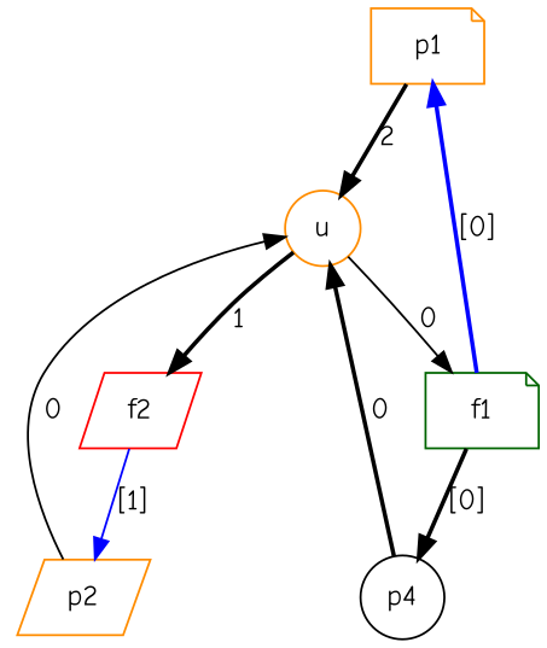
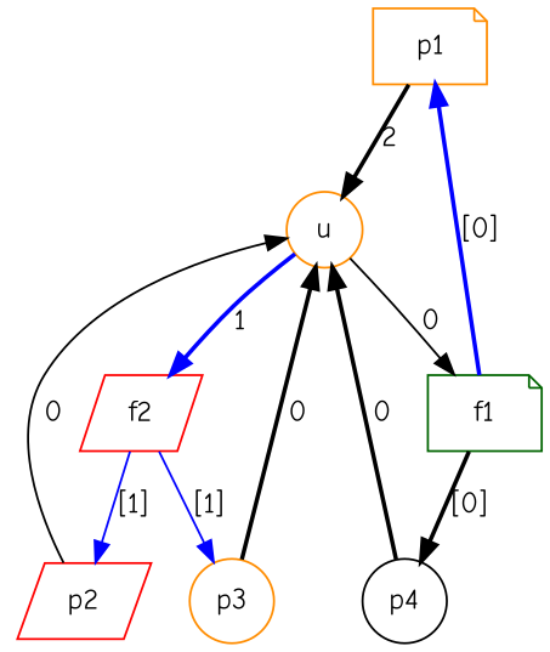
  digraph {
    fontname="Comic Neue"
    node [color=darkorange fontname="Comic Neue" shape=circle]
    edge [color=black fontname="Comic Neue" style=bold]
    p1 [shape=note]
    u
    f1 [color=darkgreen shape=note]
    f2 [color=red shape=parallelogram]
    p4 [color=black]
-   p2 [shape=parallelogram]
+   p2 [color=red shape=parallelogram]
+   p3
    p1 -> u [label=2]
    u -> f1 [label=0 style=solid]
-   u -> f2 [label=1]
+   u -> f2 [color=blue label=1]
    f1 -> p1 [color=blue label="[0]"]
    f1 -> p4 [label="[0]"]
    f2 -> p2 [color=blue label="[1]" style=solid]
+   f2 -> p3 [color=blue label="[1]" style=solid]
    p4 -> u [label=0]
    p2 -> u [label=0 style=solid]
+   p3 -> u [label=0]
  }
